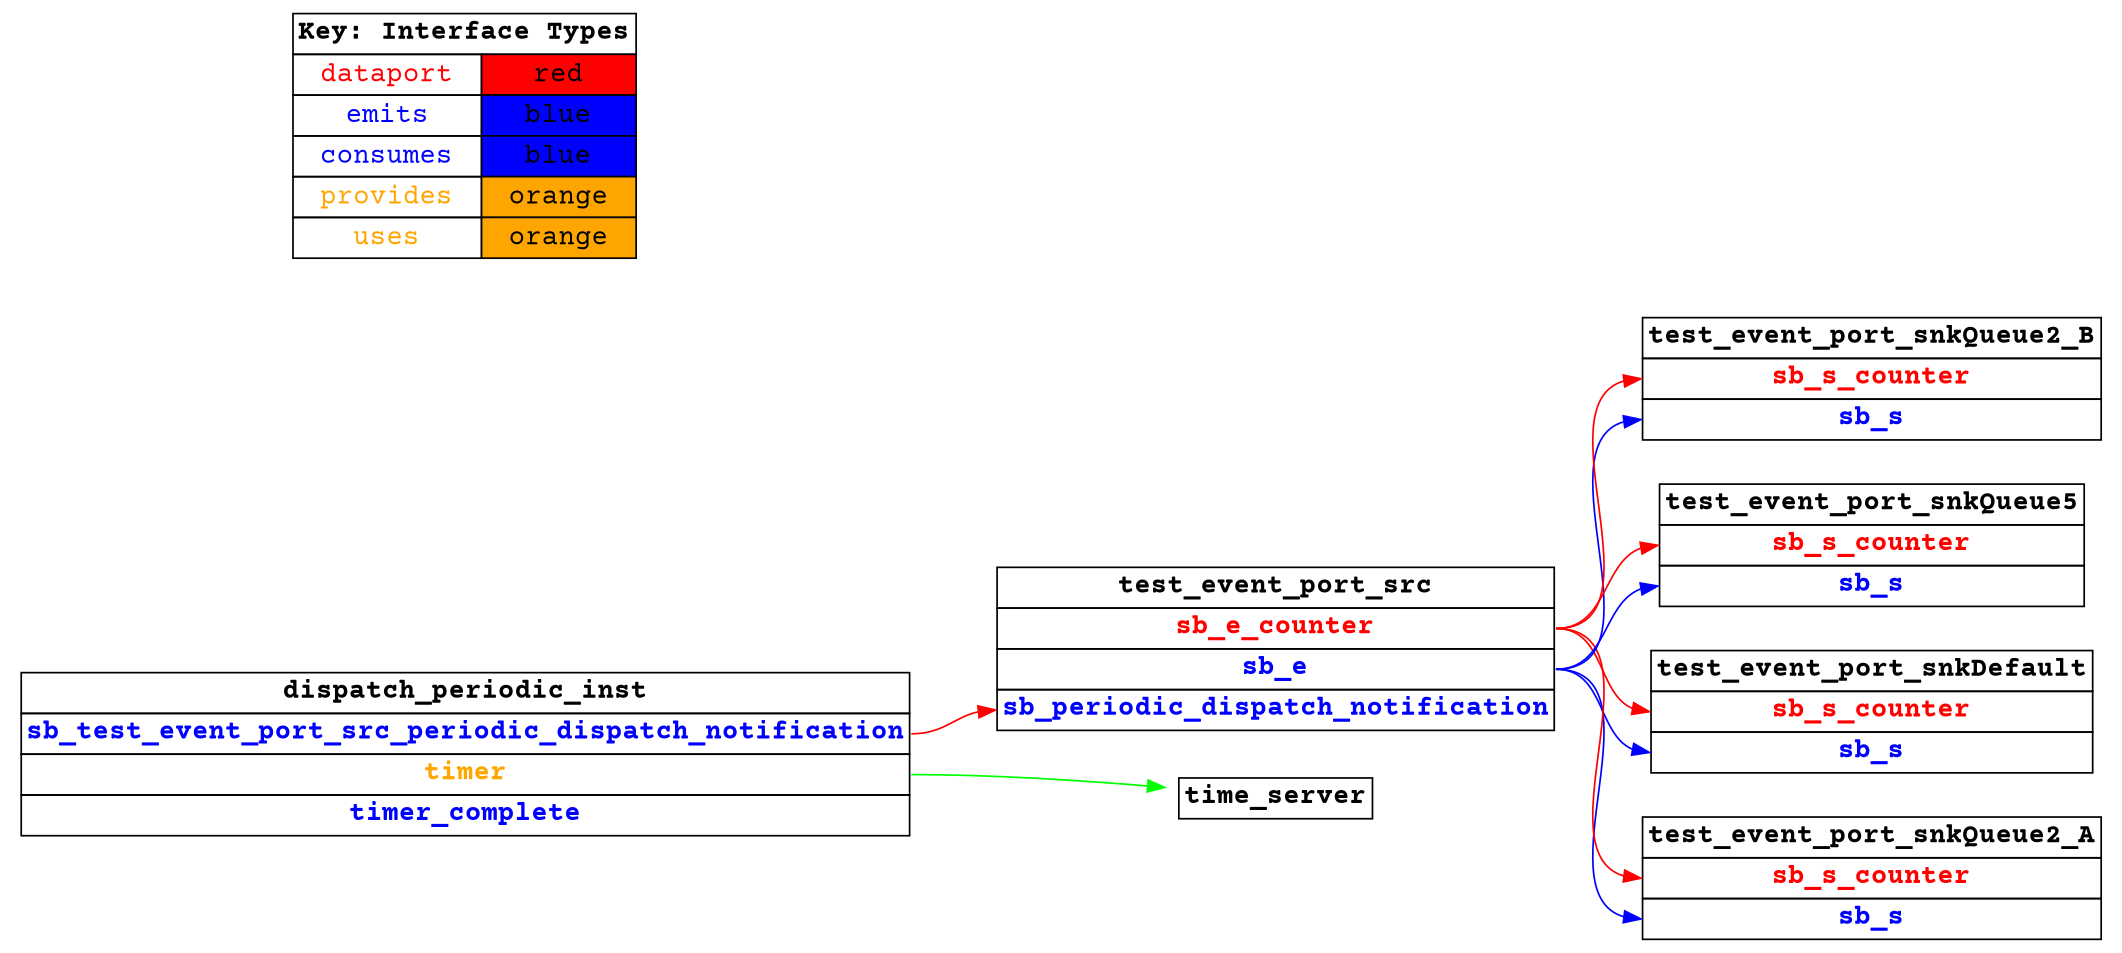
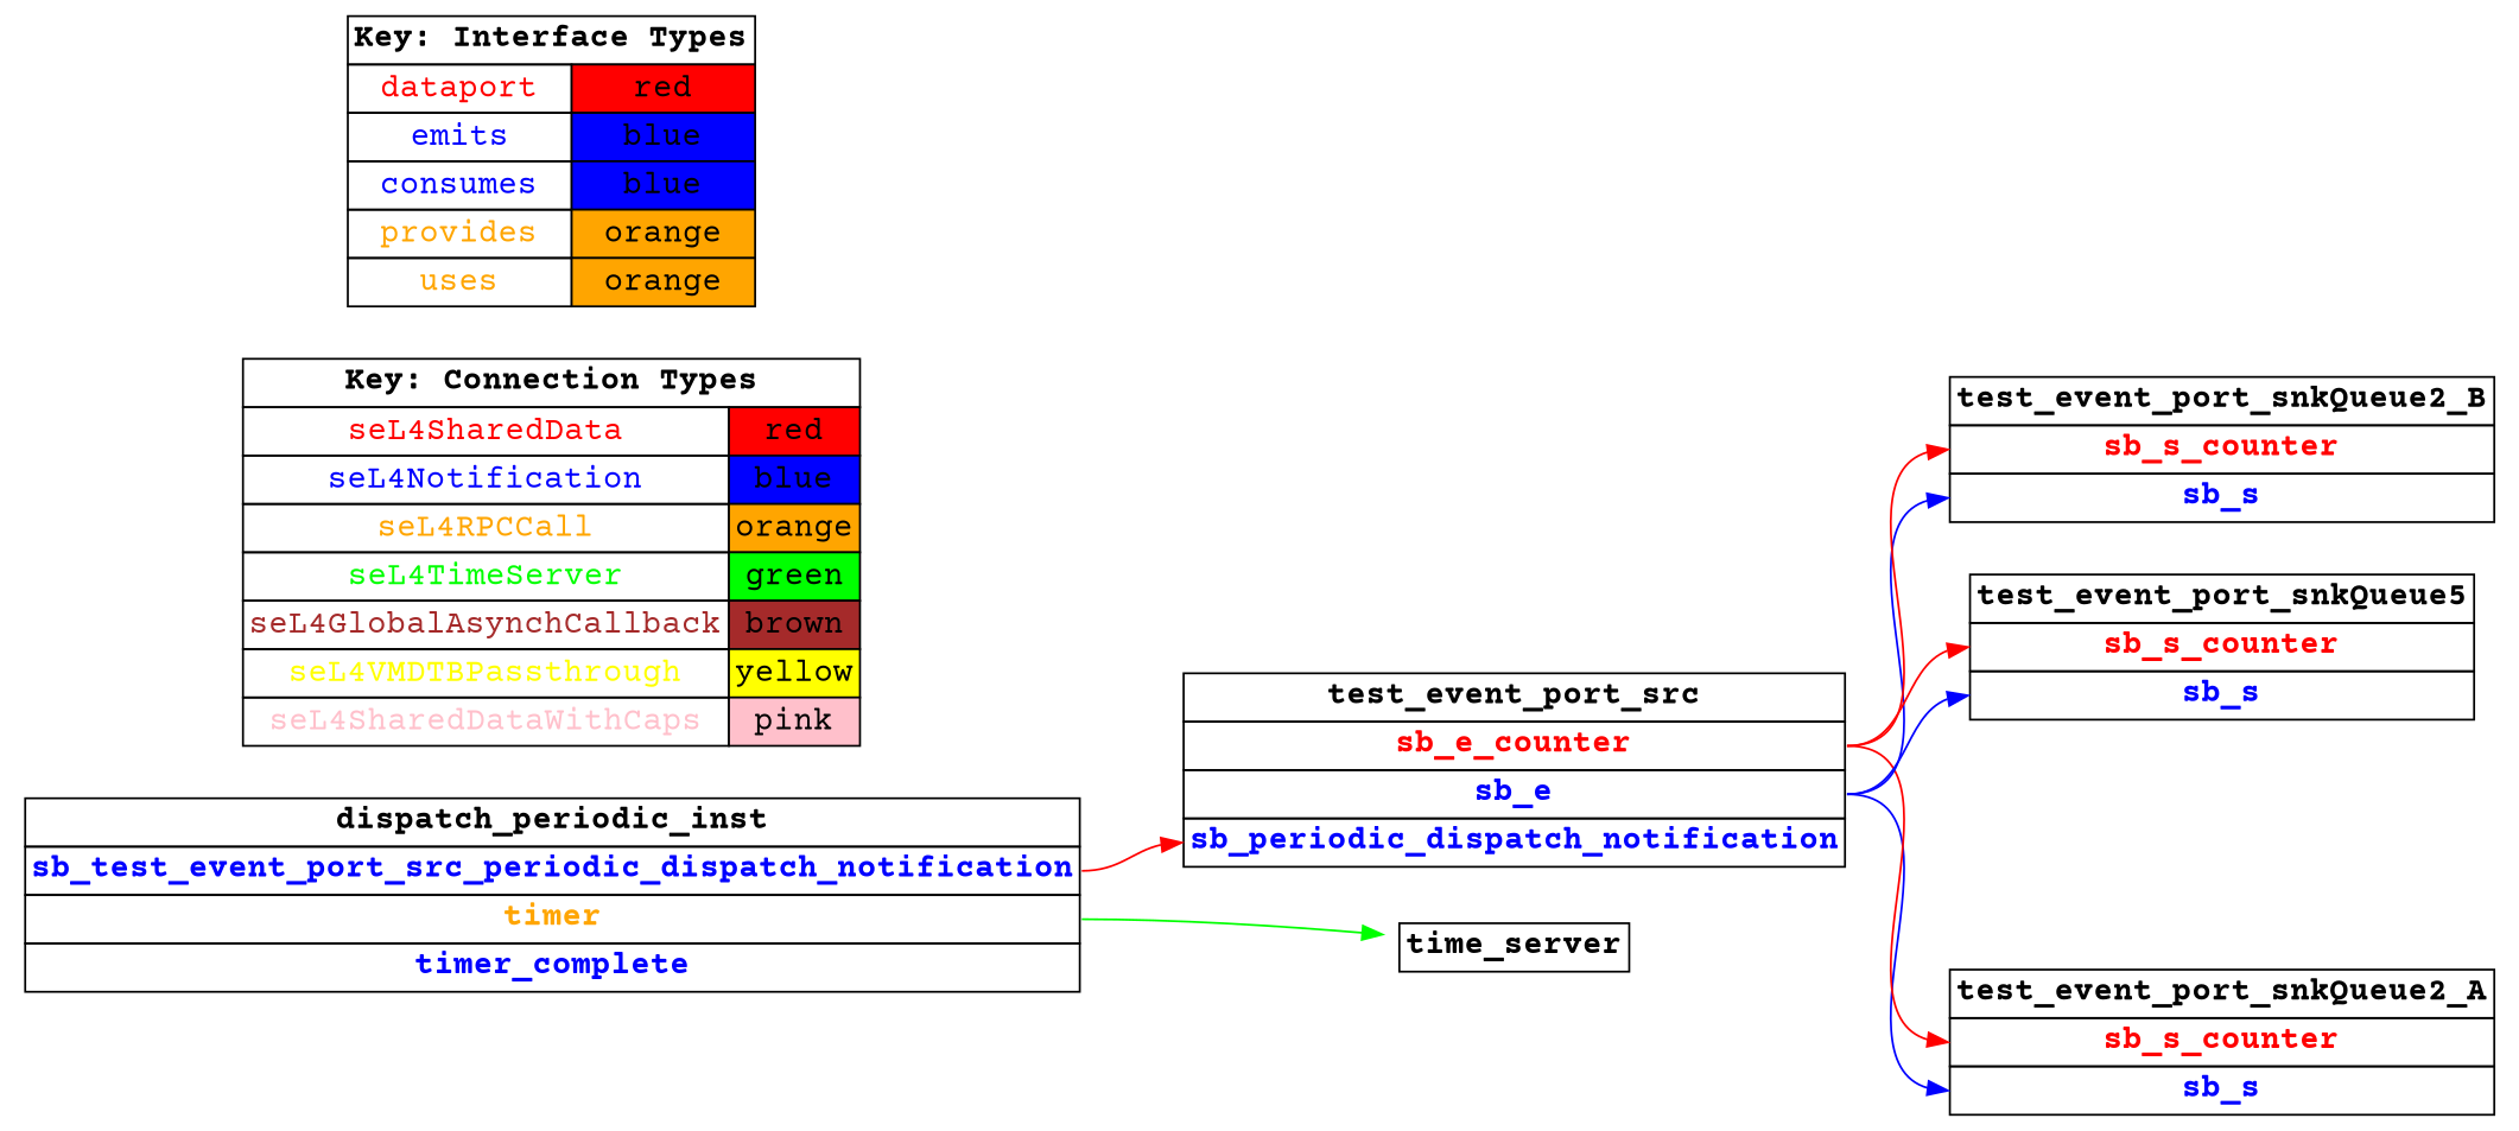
  digraph {
    fontname="Courier Prime"
    rankdir=LR
    node [fontname="Courier Prime" fontsize=16 shape=plaintext]
    edge [color=red fontname="Courier Prime" headport=sb_s tailport=sb_e]
    n1 [label=<     <TABLE BORDER="0" CELLBORDER="1" CELLSPACING="0">       <TR><TD><B>test_event_port_src</B></TD></TR>       <TR><TD PORT="sb_e_counter"><FONT COLOR="red"><B>sb_e_counter</B></FONT></TD></TR>       <TR><TD PORT="sb_e"><FONT COLOR="blue"><B>sb_e</B></FONT></TD></TR>       <TR><TD PORT="sb_periodic_dispatch_notification"><FONT COLOR="blue"><B>sb_periodic_dispatch_notification</B></FONT></TD></TR>"     </TABLE>   >]
-   n2 [label=<     <TABLE BORDER="0" CELLBORDER="1" CELLSPACING="0">       <TR><TD><B>test_event_port_snkDefault</B></TD></TR>       <TR><TD PORT="sb_s_counter"><FONT COLOR="red"><B>sb_s_counter</B></FONT></TD></TR>       <TR><TD PORT="sb_s"><FONT COLOR="blue"><B>sb_s</B></FONT></TD></TR>"     </TABLE>   >]
    n3 [label=<     <TABLE BORDER="0" CELLBORDER="1" CELLSPACING="0">       <TR><TD><B>test_event_port_snkQueue2_A</B></TD></TR>       <TR><TD PORT="sb_s_counter"><FONT COLOR="red"><B>sb_s_counter</B></FONT></TD></TR>       <TR><TD PORT="sb_s"><FONT COLOR="blue"><B>sb_s</B></FONT></TD></TR>"     </TABLE>   >]
    n4 [label=<     <TABLE BORDER="0" CELLBORDER="1" CELLSPACING="0">       <TR><TD><B>test_event_port_snkQueue2_B</B></TD></TR>       <TR><TD PORT="sb_s_counter"><FONT COLOR="red"><B>sb_s_counter</B></FONT></TD></TR>       <TR><TD PORT="sb_s"><FONT COLOR="blue"><B>sb_s</B></FONT></TD></TR>"     </TABLE>   >]
    n5 [label=<     <TABLE BORDER="0" CELLBORDER="1" CELLSPACING="0">       <TR><TD><B>test_event_port_snkQueue5</B></TD></TR>       <TR><TD PORT="sb_s_counter"><FONT COLOR="red"><B>sb_s_counter</B></FONT></TD></TR>       <TR><TD PORT="sb_s"><FONT COLOR="blue"><B>sb_s</B></FONT></TD></TR>"     </TABLE>   >]
    n6 [label=<     <TABLE BORDER="0" CELLBORDER="1" CELLSPACING="0">       <TR><TD><B>dispatch_periodic_inst</B></TD></TR>       <TR><TD PORT="sb_test_event_port_src_periodic_dispatch_notification"><FONT COLOR="blue"><B>sb_test_event_port_src_periodic_dispatch_notification</B></FONT></TD></TR>       <TR><TD PORT="timer"><FONT COLOR="orange"><B>timer</B></FONT></TD></TR>       <TR><TD PORT="timer_complete"><FONT COLOR="blue"><B>timer_complete</B></FONT></TD></TR>"     </TABLE>   >]
    n7 [label=<     <TABLE BORDER="0" CELLBORDER="1" CELLSPACING="0">       <TR><TD><B>time_server</B></TD></TR>"     </TABLE>   >]
+   n8 [label=<    <TABLE BORDER="0" CELLBORDER="1" CELLSPACING="0">      <TR><TD COLSPAN="2"><B>Key: Connection Types</B></TD></TR>      <TR><TD><FONT COLOR="red">seL4SharedData</FONT></TD><TD BGCOLOR="red">red</TD></TR>      <TR><TD><FONT COLOR="blue">seL4Notification</FONT></TD><TD BGCOLOR="blue">blue</TD></TR>      <TR><TD><FONT COLOR="orange">seL4RPCCall</FONT></TD><TD BGCOLOR="orange">orange</TD></TR>      <TR><TD><FONT COLOR="green">seL4TimeServer</FONT></TD><TD BGCOLOR="green">green</TD></TR>      <TR><TD><FONT COLOR="brown">seL4GlobalAsynchCallback</FONT></TD><TD BGCOLOR="brown">brown</TD></TR>      <TR><TD><FONT COLOR="yellow">seL4VMDTBPassthrough</FONT></TD><TD BGCOLOR="yellow">yellow</TD></TR>      <TR><TD><FONT COLOR="pink">seL4SharedDataWithCaps</FONT></TD><TD BGCOLOR="pink">pink</TD></TR>    </TABLE>   >]
    n9 [label=<    <TABLE BORDER="0" CELLBORDER="1" CELLSPACING="0">      <TR><TD COLSPAN="2"><B>Key: Interface Types</B></TD></TR>      <TR><TD><FONT COLOR="red">dataport</FONT></TD><TD BGCOLOR="red">red</TD></TR>      <TR><TD><FONT COLOR="blue">emits</FONT></TD><TD BGCOLOR="blue">blue</TD></TR>      <TR><TD><FONT COLOR="blue">consumes</FONT></TD><TD BGCOLOR="blue">blue</TD></TR>      <TR><TD><FONT COLOR="orange">provides</FONT></TD><TD BGCOLOR="orange">orange</TD></TR>      <TR><TD><FONT COLOR="orange">uses</FONT></TD><TD BGCOLOR="orange">orange</TD></TR>    </TABLE>   >]
-   n1 -> n2 [color=blue]
-   n1 -> n2 [headport=sb_s_counter tailport=sb_e_counter]
    n1 -> n3 [color=blue]
    n1 -> n3 [headport=sb_s_counter tailport=sb_e_counter]
    n1 -> n4 [color=blue]
    n1 -> n4 [headport=sb_s_counter tailport=sb_e_counter]
    n1 -> n5 [color=blue]
    n1 -> n5 [headport=sb_s_counter tailport=sb_e_counter]
    n6 -> n1 [headport=sb_periodic_dispatch_notification tailport=sb_test_event_port_src_periodic_dispatch_notification]
    n6 -> n7 [color=green headport=the_timer tailport=timer]
  }
